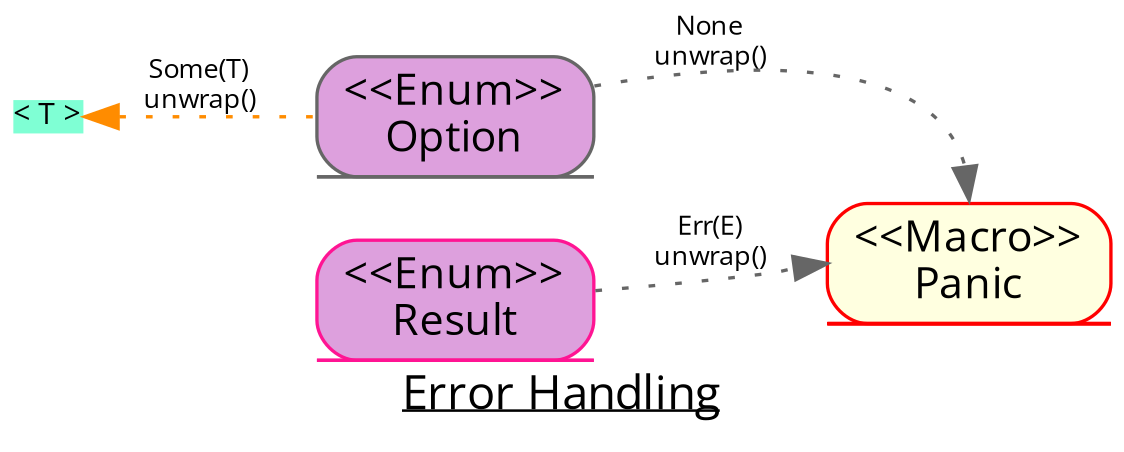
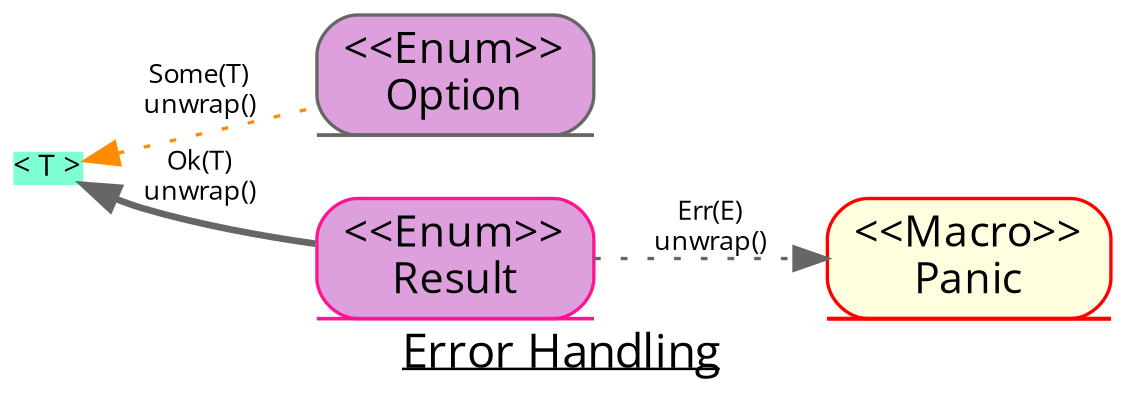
  digraph {
    fontname="Open Sans"
    label=<<u>Error Handling</u>>
    rankdir=LR
    node [color=gray40 fillcolor=plum fontname="Open Sans" fontsize=13 shape=Mrecord style=filled]
    edge [color=gray40 fontname="Open Sans" fontsize=8 headport=f0 style=dotted tailport=f0]
    n1 [PORT=f0 fillcolor=aquamarine fontsize=9 label="&lt; T &gt;" shape=plain]
    n2 [label="&lt;&lt;Enum&gt;&gt;\nOption|\n                 <f0> + Variant: Some \l | \n                 <f1> + Variant: None \l"]
    n3 [color=deeppink label="&lt;&lt;Enum&gt;&gt;\nResult|\n                 <f0> + Variant: Ok \l | \n                 <f1> + Variant: Err \l"]
    n4 [color=red fillcolor=lightyellow label="<f0> &lt;&lt;Macro&gt;&gt;\nPanic |\n                 <f1> + Attribute: #[panic_handler] \l | \n                 <f2> + Function: take_hook \l |\n                 <f3> + Function: catch_unwind \l |\n                 <f4> + Function: resume_unwind \l |\n                 <f5> + Function: panic_any \l"]
    subgraph sub_1 {
      n1
      n2
    }
    subgraph sub_2 {
      rank=same
      n2
      n3
    }
    n1 -> n2 [color=darkorange dir=back label="Some(T)\nunwrap()"]
-   n2 -> n4 [headport="f0:n" label="None\nunwrap()" tailport=f1]
+   n3 -> n1 [label="Ok(T)\nunwrap()" style=bold]
    n3 -> n4 [label="Err(E)\nunwrap()" tailport=f1]
  }
